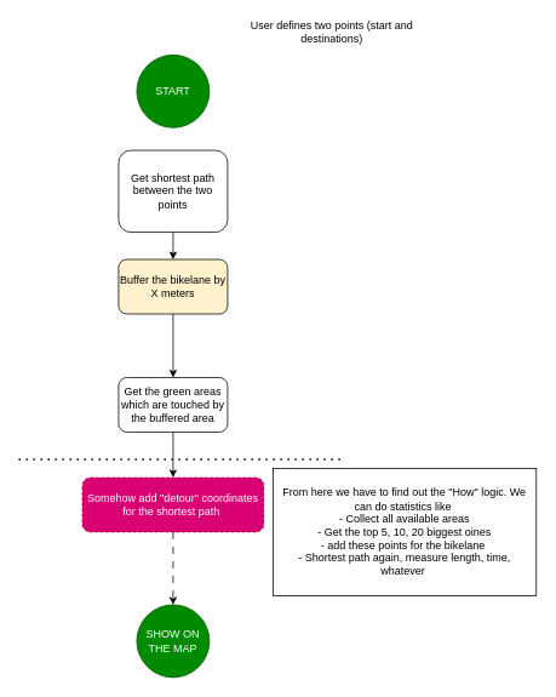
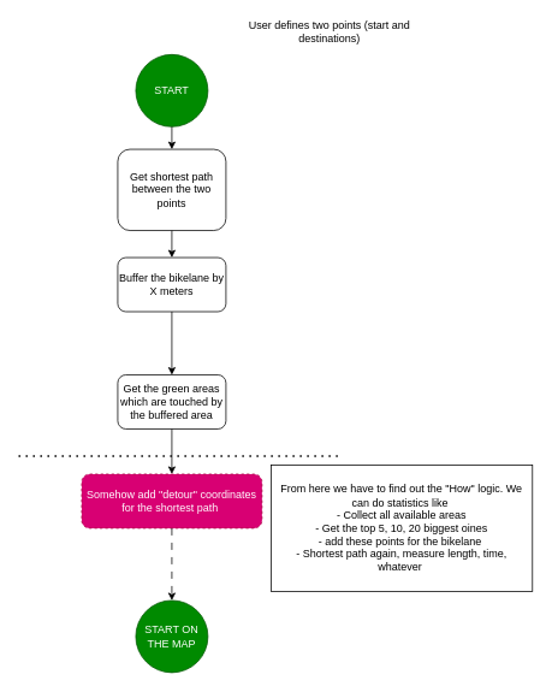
  <mxCell id="0" />
  <mxCell id="1" parent="0" />
  <mxCell id="2" value="START" style="ellipse;whiteSpace=wrap;html=1;aspect=fixed;fillColor=#008a00;fontColor=#ffffff;strokeColor=#005700;" parent="1" vertex="1"><mxGeometry x="150" y="60" width="80" height="80" as="geometry" /></mxCell>
  <mxCell id="3" value="User defines two points (start and destinations)" style="text;html=1;align=center;verticalAlign=middle;whiteSpace=wrap;rounded=0;" parent="1" vertex="1"><mxGeometry x="270" y="20" width="190" height="30" as="geometry" /></mxCell>
+ <mxCell id="4" value="" style="endArrow=classic;html=1;rounded=0;exitX=0.5;exitY=1;exitDx=0;exitDy=0;entryX=0.5;entryY=0;entryDx=0;entryDy=0;" parent="1" source="2" target="5" edge="1"><mxGeometry width="50" height="50" relative="1" as="geometry"><mxPoint x="190" y="435" as="sourcePoint" /><mxPoint x="190" y="185" as="targetPoint" /></mxGeometry></mxCell>
  <mxCell id="5" value="Get shortest path between the two points" style="rounded=1;whiteSpace=wrap;html=1;" parent="1" vertex="1"><mxGeometry x="130" y="165" width="120" height="90" as="geometry" /></mxCell>
  <mxCell id="6" value="" style="endArrow=classic;html=1;rounded=0;exitX=0.5;exitY=1;exitDx=0;exitDy=0;" parent="1" source="5" edge="1"><mxGeometry width="50" height="50" relative="1" as="geometry"><mxPoint x="190" y="435" as="sourcePoint" /><mxPoint x="190" y="285" as="targetPoint" /></mxGeometry></mxCell>
- <mxCell id="7" value="Buffer the bikelane by X meters" style="rounded=1;whiteSpace=wrap;html=1;fillColor=#fff2cc;" parent="1" vertex="1"><mxGeometry x="130" y="285" width="120" height="60" as="geometry" /></mxCell>
+ <mxCell id="7" value="Buffer the bikelane by X meters" style="rounded=1;whiteSpace=wrap;html=1;" parent="1" vertex="1"><mxGeometry x="130" y="285" width="120" height="60" as="geometry" /></mxCell>
  <mxCell id="8" value="" style="endArrow=classic;html=1;rounded=0;exitX=0.5;exitY=1;exitDx=0;exitDy=0;entryX=0.5;entryY=0;entryDx=0;entryDy=0;" parent="1" source="7" target="9" edge="1"><mxGeometry width="50" height="50" relative="1" as="geometry"><mxPoint x="190" y="435" as="sourcePoint" /><mxPoint x="190" y="425" as="targetPoint" /></mxGeometry></mxCell>
  <mxCell id="9" value="Get the green areas which are touched by the buffered area" style="rounded=1;whiteSpace=wrap;html=1;" parent="1" vertex="1"><mxGeometry x="130" y="415" width="120" height="60" as="geometry" /></mxCell>
  <mxCell id="10" value="" style="endArrow=classic;html=1;rounded=0;exitX=0.5;exitY=1;exitDx=0;exitDy=0;" parent="1" source="9" edge="1"><mxGeometry width="50" height="50" relative="1" as="geometry"><mxPoint x="360" y="565" as="sourcePoint" /><mxPoint x="190" y="525" as="targetPoint" /></mxGeometry></mxCell>
  <mxCell id="11" value="Somehow add &quot;detour&quot; coordinates for the shortest path&amp;nbsp;" style="rounded=1;whiteSpace=wrap;html=1;dashed=1;fillColor=#d80073;fontColor=#ffffff;strokeColor=#A50040;" parent="1" vertex="1"><mxGeometry x="90" y="525" width="200" height="60" as="geometry" /></mxCell>
  <mxCell id="12" value="" style="endArrow=classic;html=1;rounded=0;exitX=0.5;exitY=1;exitDx=0;exitDy=0;dashed=1;dashPattern=8 8;" parent="1" source="11" edge="1"><mxGeometry width="50" height="50" relative="1" as="geometry"><mxPoint x="340" y="635" as="sourcePoint" /><mxPoint x="190" y="665" as="targetPoint" /></mxGeometry></mxCell>
  <mxCell id="13" value="" style="endArrow=none;dashed=1;html=1;dashPattern=1 3;strokeWidth=2;rounded=0;" parent="1" edge="1"><mxGeometry width="50" height="50" relative="1" as="geometry"><mxPoint x="20" y="505" as="sourcePoint" /><mxPoint x="380" y="505" as="targetPoint" /></mxGeometry></mxCell>
  <mxCell id="14" value="From here we have to find out the &quot;How&quot; logic. We can do statistics like&amp;nbsp;&lt;br&gt;- Collect all available areas&lt;div&gt;- Get the top 5, 10, 20 biggest oines&lt;/div&gt;&lt;div&gt;- add these points for the bikelane&amp;nbsp;&lt;/div&gt;&lt;div&gt;- Shortest path again, measure length, time, whatever&amp;nbsp;&lt;/div&gt;" style="text;html=1;align=center;verticalAlign=middle;whiteSpace=wrap;rounded=0;strokeColor=default;" parent="1" vertex="1"><mxGeometry x="300" y="515" width="290" height="140" as="geometry" /></mxCell>
- <mxCell id="15" value="SHOW ON THE MAP" style="ellipse;whiteSpace=wrap;html=1;aspect=fixed;fillColor=#008a00;fontColor=#ffffff;strokeColor=#005700;" parent="1" vertex="1"><mxGeometry x="150" y="665" width="80" height="80" as="geometry" /></mxCell>
+ <mxCell id="15" value="START ON THE MAP" style="ellipse;whiteSpace=wrap;html=1;aspect=fixed;fillColor=#008a00;fontColor=#ffffff;strokeColor=#005700;" parent="1" vertex="1"><mxGeometry x="150" y="665" width="80" height="80" as="geometry" /></mxCell>
